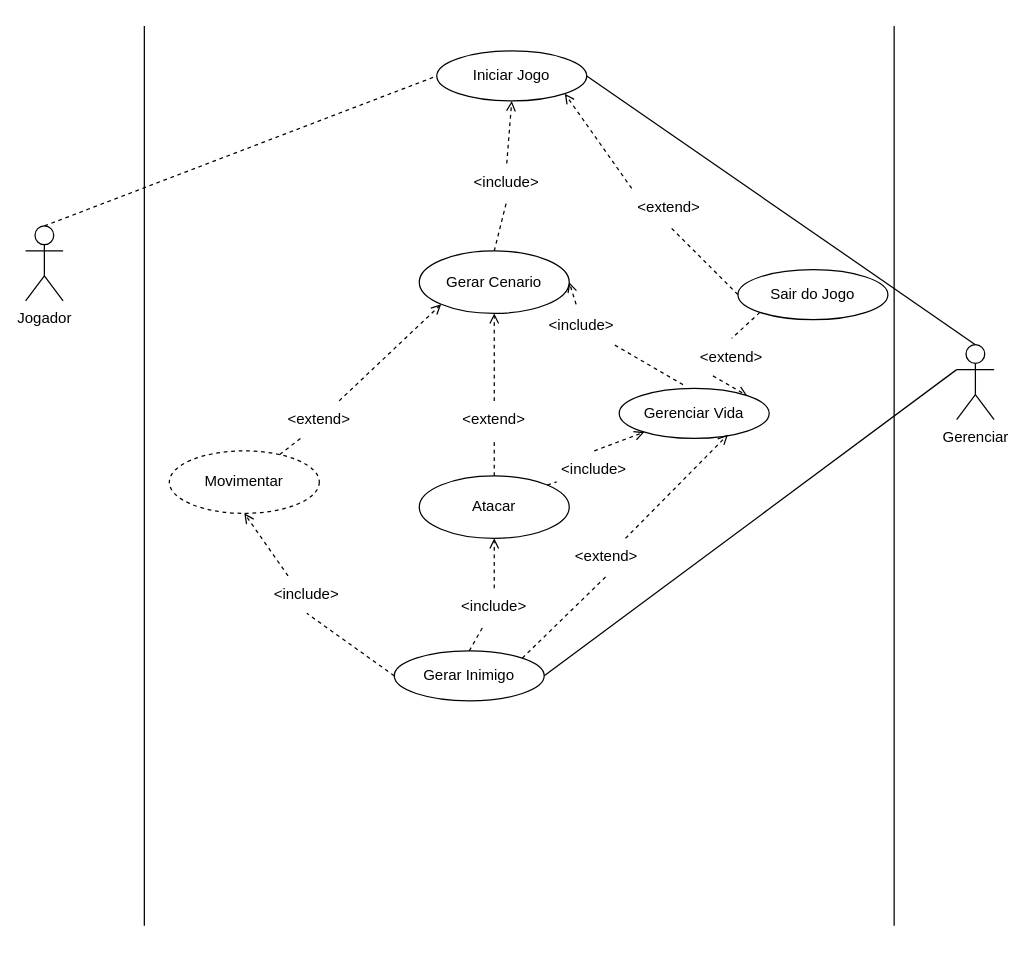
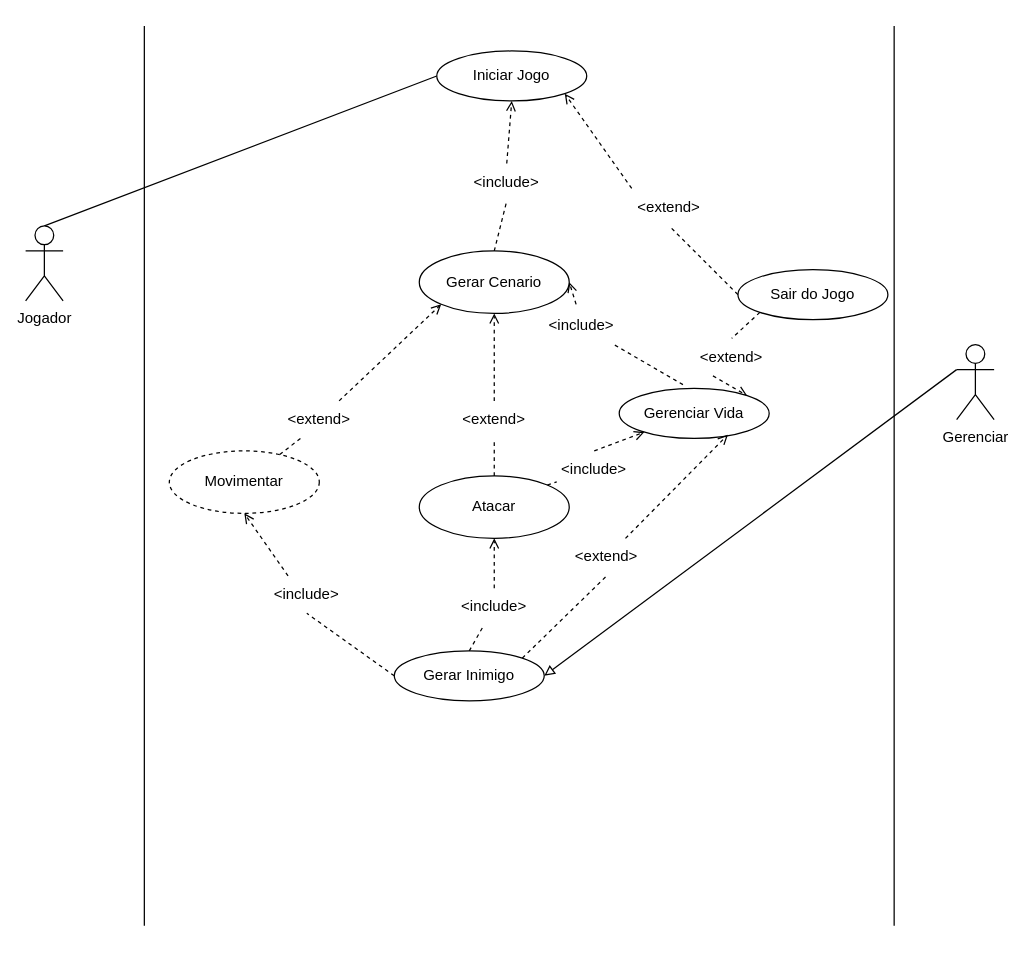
  <mxCell id="0" />
  <mxCell id="1" parent="0" />
- <mxCell id="2" style="rounded=0;orthogonalLoop=1;jettySize=auto;html=1;exitX=0.5;exitY=0;exitDx=0;exitDy=0;exitPerimeter=0;entryX=0;entryY=0.5;entryDx=0;entryDy=0;endArrow=none;endFill=0;dashed=1;" parent="1" source="3" target="9" edge="1"><mxGeometry relative="1" as="geometry" /></mxCell>
+ <mxCell id="2" style="rounded=0;orthogonalLoop=1;jettySize=auto;html=1;exitX=0.5;exitY=0;exitDx=0;exitDy=0;exitPerimeter=0;entryX=0;entryY=0.5;entryDx=0;entryDy=0;endArrow=none;endFill=0;" parent="1" source="3" target="9" edge="1"><mxGeometry relative="1" as="geometry" /></mxCell>
  <mxCell id="3" value="Jogador&lt;br&gt;" style="shape=umlActor;verticalLabelPosition=bottom;verticalAlign=top;html=1;outlineConnect=0;" parent="1" vertex="1"><mxGeometry x="20" y="180" width="30" height="60" as="geometry" /></mxCell>
- <mxCell id="4" style="rounded=0;orthogonalLoop=1;jettySize=auto;html=1;exitX=0.5;exitY=0;exitDx=0;exitDy=0;exitPerimeter=0;entryX=1;entryY=0.5;entryDx=0;entryDy=0;endArrow=none;endFill=0;" parent="1" source="6" target="9" edge="1"><mxGeometry relative="1" as="geometry" /></mxCell>
- <mxCell id="5" style="rounded=0;orthogonalLoop=1;jettySize=auto;html=1;exitX=0;exitY=0.333;exitDx=0;exitDy=0;exitPerimeter=0;entryX=1;entryY=0.5;entryDx=0;entryDy=0;endArrow=none;endFill=0;" parent="1" source="6" target="22" edge="1"><mxGeometry relative="1" as="geometry" /></mxCell>
+ <mxCell id="5" style="rounded=0;orthogonalLoop=1;jettySize=auto;html=1;exitX=0;exitY=0.333;exitDx=0;exitDy=0;exitPerimeter=0;entryX=1;entryY=0.5;entryDx=0;entryDy=0;endArrow=block;endFill=0;" parent="1" source="6" target="22" edge="1"><mxGeometry relative="1" as="geometry" /></mxCell>
  <mxCell id="6" value="Gerenciar" style="shape=umlActor;verticalLabelPosition=bottom;verticalAlign=top;html=1;outlineConnect=0;" parent="1" vertex="1"><mxGeometry x="765" y="275" width="30" height="60" as="geometry" /></mxCell>
  <mxCell id="7" value="" style="endArrow=none;html=1;rounded=0;" parent="1" edge="1"><mxGeometry width="50" height="50" relative="1" as="geometry"><mxPoint x="115" y="740" as="sourcePoint" /><mxPoint x="115" as="targetPoint" y="20" /></mxGeometry></mxCell>
  <mxCell id="8" value="" style="endArrow=none;html=1;rounded=0;" parent="1" edge="1"><mxGeometry width="50" height="50" relative="1" as="geometry"><mxPoint x="715" y="740" as="sourcePoint" /><mxPoint x="715" as="targetPoint" y="20" /></mxGeometry></mxCell>
  <mxCell id="9" value="Iniciar Jogo" style="ellipse;whiteSpace=wrap;html=1;" parent="1" vertex="1"><mxGeometry x="349" y="40" width="120" height="40" as="geometry" /></mxCell>
  <mxCell id="10" style="rounded=0;orthogonalLoop=1;jettySize=auto;html=1;exitX=0.25;exitY=1;exitDx=0;exitDy=0;entryX=1;entryY=0;entryDx=0;entryDy=0;dashed=1;endArrow=open;endFill=0;" parent="1" source="43" target="15" edge="1"><mxGeometry relative="1" as="geometry"><mxPoint x="565" y="305" as="sourcePoint" /></mxGeometry></mxCell>
  <mxCell id="11" value="Sair do Jogo" style="ellipse;whiteSpace=wrap;html=1;" parent="1" vertex="1"><mxGeometry x="590" y="215" width="120" height="40" as="geometry" /></mxCell>
  <mxCell id="12" value="" style="endArrow=open;html=1;rounded=0;entryX=1;entryY=1;entryDx=0;entryDy=0;endFill=0;dashed=1;exitX=0;exitY=0;exitDx=0;exitDy=0;" parent="1" source="39" target="9" edge="1"><mxGeometry width="50" height="50" relative="1" as="geometry"><mxPoint x="495" y="220" as="sourcePoint" /><mxPoint x="545" y="170" as="targetPoint" /></mxGeometry></mxCell>
  <mxCell id="13" value="Gerar Cenario" style="ellipse;whiteSpace=wrap;html=1;" parent="1" vertex="1"><mxGeometry x="335" y="200" width="120" height="50" as="geometry" /></mxCell>
  <mxCell id="14" style="rounded=0;orthogonalLoop=1;jettySize=auto;html=1;endArrow=open;endFill=0;dashed=1;exitX=0.5;exitY=0;exitDx=0;exitDy=0;" parent="1" source="29" target="15" edge="1"><mxGeometry relative="1" as="geometry"><mxPoint x="575" y="300" as="targetPoint" /></mxGeometry></mxCell>
  <mxCell id="15" value="Gerenciar Vida" style="ellipse;whiteSpace=wrap;html=1;" parent="1" vertex="1"><mxGeometry x="495" y="310" width="120" height="40" as="geometry" /></mxCell>
  <mxCell id="16" value="" style="endArrow=open;html=1;rounded=0;exitX=0.425;exitY=-0.075;exitDx=0;exitDy=0;dashed=1;endFill=0;exitPerimeter=0;entryX=1;entryY=0.5;entryDx=0;entryDy=0;" parent="1" source="27" target="13" edge="1"><mxGeometry width="50" height="50" relative="1" as="geometry"><mxPoint x="493.604" y="172.713" as="sourcePoint" /><mxPoint x="435" y="320" as="targetPoint" /></mxGeometry></mxCell>
  <mxCell id="17" value="Movimentar" style="ellipse;whiteSpace=wrap;html=1;dashed=1;" parent="1" vertex="1"><mxGeometry x="135" y="360" width="120" height="50" as="geometry" /></mxCell>
  <mxCell id="18" value="Atacar" style="ellipse;whiteSpace=wrap;html=1;" parent="1" vertex="1"><mxGeometry x="335" y="380" width="120" height="50" as="geometry" /></mxCell>
  <mxCell id="19" style="rounded=0;orthogonalLoop=1;jettySize=auto;html=1;exitX=0.5;exitY=0;exitDx=0;exitDy=0;endArrow=open;endFill=0;dashed=1;" parent="1" source="41" target="18" edge="1"><mxGeometry relative="1" as="geometry"><mxPoint x="525" y="300" as="targetPoint" /></mxGeometry></mxCell>
  <mxCell id="20" style="rounded=0;orthogonalLoop=1;jettySize=auto;html=1;exitX=0.25;exitY=0;exitDx=0;exitDy=0;entryX=0.5;entryY=1;entryDx=0;entryDy=0;dashed=1;endArrow=open;endFill=0;" parent="1" source="33" target="17" edge="1"><mxGeometry relative="1" as="geometry" /></mxCell>
  <mxCell id="21" style="rounded=0;orthogonalLoop=1;jettySize=auto;html=1;exitX=0.75;exitY=0;exitDx=0;exitDy=0;entryX=0.725;entryY=0.925;entryDx=0;entryDy=0;entryPerimeter=0;dashed=1;endArrow=open;endFill=0;" parent="1" source="45" target="15" edge="1"><mxGeometry relative="1" as="geometry" /></mxCell>
  <mxCell id="22" value="Gerar Inimigo" style="ellipse;whiteSpace=wrap;html=1;" parent="1" vertex="1"><mxGeometry x="315" y="520" width="120" height="40" as="geometry" /></mxCell>
  <mxCell id="23" value="" style="rounded=0;orthogonalLoop=1;jettySize=auto;html=1;entryX=0.5;entryY=1;entryDx=0;entryDy=0;endArrow=open;endFill=0;dashed=1;" parent="1" source="31" target="13" edge="1"><mxGeometry relative="1" as="geometry"><mxPoint x="478" y="310" as="sourcePoint" /><mxPoint x="438.477" y="189.991" as="targetPoint" /></mxGeometry></mxCell>
  <mxCell id="24" value="" style="rounded=0;orthogonalLoop=1;jettySize=auto;html=1;entryX=0;entryY=1;entryDx=0;entryDy=0;dashed=1;endArrow=open;endFill=0;" parent="1" source="35" target="13" edge="1"><mxGeometry relative="1" as="geometry"><mxPoint x="330" y="350" as="sourcePoint" /><mxPoint x="351.02" y="307.75" as="targetPoint" /></mxGeometry></mxCell>
  <mxCell id="25" value="" style="endArrow=open;html=1;rounded=0;exitX=0.5;exitY=0;exitDx=0;exitDy=0;dashed=1;endFill=0;entryX=0.5;entryY=1;entryDx=0;entryDy=0;" parent="1" source="37" target="9" edge="1"><mxGeometry width="50" height="50" relative="1" as="geometry"><mxPoint x="215" y="240" as="sourcePoint" /><mxPoint x="255" y="240" as="targetPoint" /></mxGeometry></mxCell>
  <mxCell id="26" value="" style="endArrow=none;html=1;rounded=0;exitX=0.425;exitY=-0.075;exitDx=0;exitDy=0;dashed=1;endFill=0;exitPerimeter=0;" parent="1" source="15" target="27" edge="1"><mxGeometry width="50" height="50" relative="1" as="geometry"><mxPoint x="576" y="367" as="sourcePoint" /><mxPoint x="420" y="80" as="targetPoint" /></mxGeometry></mxCell>
  <mxCell id="27" value="&amp;lt;include&amp;gt;" style="text;html=1;strokeColor=none;fillColor=none;align=center;verticalAlign=middle;whiteSpace=wrap;rounded=0;rotation=0;" parent="1" vertex="1"><mxGeometry x="435" y="245" width="60" height="30" as="geometry" /></mxCell>
  <mxCell id="28" value="" style="rounded=0;orthogonalLoop=1;jettySize=auto;html=1;endArrow=none;endFill=0;dashed=1;exitX=1;exitY=0;exitDx=0;exitDy=0;" parent="1" source="18" target="29" edge="1"><mxGeometry relative="1" as="geometry"><mxPoint x="557" y="507" as="sourcePoint" /><mxPoint x="580" y="410" as="targetPoint" /></mxGeometry></mxCell>
  <mxCell id="29" value="&amp;lt;include&amp;gt;" style="text;html=1;strokeColor=none;fillColor=none;align=center;verticalAlign=middle;whiteSpace=wrap;rounded=0;rotation=0;" parent="1" vertex="1"><mxGeometry x="445" y="360" width="60" height="30" as="geometry" /></mxCell>
  <mxCell id="30" value="" style="rounded=0;orthogonalLoop=1;jettySize=auto;html=1;entryX=0.5;entryY=1;entryDx=0;entryDy=0;endArrow=none;endFill=0;dashed=1;" parent="1" source="18" target="31" edge="1"><mxGeometry relative="1" as="geometry"><mxPoint x="509" y="500" as="sourcePoint" /><mxPoint x="409" y="80" as="targetPoint" /></mxGeometry></mxCell>
  <mxCell id="31" value="&amp;lt;extend&amp;gt;" style="text;html=1;strokeColor=none;fillColor=none;align=center;verticalAlign=middle;whiteSpace=wrap;rounded=0;rotation=0;" parent="1" vertex="1"><mxGeometry x="365" y="320" width="60" height="30" as="geometry" /></mxCell>
  <mxCell id="32" value="" style="rounded=0;orthogonalLoop=1;jettySize=auto;html=1;exitX=0;exitY=0.5;exitDx=0;exitDy=0;entryX=0.5;entryY=1;entryDx=0;entryDy=0;dashed=1;endArrow=none;endFill=0;" parent="1" source="22" target="33" edge="1"><mxGeometry relative="1" as="geometry"><mxPoint x="445" y="620" as="sourcePoint" /><mxPoint x="409" y="515" as="targetPoint" /></mxGeometry></mxCell>
  <mxCell id="33" value="&amp;lt;include&amp;gt;" style="text;html=1;strokeColor=none;fillColor=none;align=center;verticalAlign=middle;whiteSpace=wrap;rounded=0;rotation=0;" parent="1" vertex="1"><mxGeometry x="215" y="460" width="60" height="30" as="geometry" /></mxCell>
  <mxCell id="34" value="" style="rounded=0;orthogonalLoop=1;jettySize=auto;html=1;entryX=0.25;entryY=1;entryDx=0;entryDy=0;dashed=1;endArrow=none;endFill=0;" parent="1" source="17" target="35" edge="1"><mxGeometry relative="1" as="geometry"><mxPoint x="351" y="490" as="sourcePoint" /><mxPoint x="383" y="76" as="targetPoint" /></mxGeometry></mxCell>
  <mxCell id="35" value="&amp;lt;extend&amp;gt;" style="text;html=1;strokeColor=none;fillColor=none;align=center;verticalAlign=middle;whiteSpace=wrap;rounded=0;rotation=0;" parent="1" vertex="1"><mxGeometry x="225" y="320" width="60" height="30" as="geometry" /></mxCell>
  <mxCell id="36" value="" style="endArrow=none;html=1;rounded=0;exitX=0.5;exitY=0;exitDx=0;exitDy=0;dashed=1;endFill=0;entryX=0.5;entryY=1;entryDx=0;entryDy=0;" parent="1" source="13" target="37" edge="1"><mxGeometry width="50" height="50" relative="1" as="geometry"><mxPoint x="289" y="310" as="sourcePoint" /><mxPoint x="367" y="74" as="targetPoint" /></mxGeometry></mxCell>
  <mxCell id="37" value="&amp;lt;include&amp;gt;" style="text;html=1;strokeColor=none;fillColor=none;align=center;verticalAlign=middle;whiteSpace=wrap;rounded=0;rotation=0;" parent="1" vertex="1"><mxGeometry x="375" y="130" width="60" height="30" as="geometry" /></mxCell>
  <mxCell id="38" value="" style="endArrow=none;html=1;rounded=0;entryX=0.5;entryY=1;entryDx=0;entryDy=0;endFill=0;dashed=1;exitX=0;exitY=0.5;exitDx=0;exitDy=0;" parent="1" source="11" target="39" edge="1"><mxGeometry width="50" height="50" relative="1" as="geometry"><mxPoint x="595" y="290" as="sourcePoint" /><mxPoint x="451" y="74" as="targetPoint" /></mxGeometry></mxCell>
  <mxCell id="39" value="&amp;lt;extend&amp;gt;" style="text;html=1;strokeColor=none;fillColor=none;align=center;verticalAlign=middle;whiteSpace=wrap;rounded=0;rotation=0;" parent="1" vertex="1"><mxGeometry x="505" y="150" width="60" height="30" as="geometry" /></mxCell>
  <mxCell id="40" value="" style="rounded=0;orthogonalLoop=1;jettySize=auto;html=1;exitX=0.5;exitY=0;exitDx=0;exitDy=0;endArrow=none;endFill=0;dashed=1;" parent="1" source="22" target="41" edge="1"><mxGeometry relative="1" as="geometry"><mxPoint x="455" y="630" as="sourcePoint" /><mxPoint x="501" y="549" as="targetPoint" /></mxGeometry></mxCell>
  <mxCell id="41" value="&amp;lt;include&amp;gt;" style="text;html=1;strokeColor=none;fillColor=none;align=center;verticalAlign=middle;whiteSpace=wrap;rounded=0;rotation=0;" parent="1" vertex="1"><mxGeometry x="365" y="470" width="60" height="30" as="geometry" /></mxCell>
  <mxCell id="42" value="" style="rounded=0;orthogonalLoop=1;jettySize=auto;html=1;exitX=0;exitY=1;exitDx=0;exitDy=0;entryX=0.5;entryY=0;entryDx=0;entryDy=0;dashed=1;endArrow=none;endFill=0;" parent="1" source="11" target="43" edge="1"><mxGeometry relative="1" as="geometry"><mxPoint x="577" y="259" as="sourcePoint" /><mxPoint x="557" y="336" as="targetPoint" /></mxGeometry></mxCell>
  <mxCell id="43" value="&amp;lt;extend&amp;gt;" style="text;html=1;strokeColor=none;fillColor=none;align=center;verticalAlign=middle;whiteSpace=wrap;rounded=0;" parent="1" vertex="1"><mxGeometry x="555" y="270" width="60" height="30" as="geometry" /></mxCell>
  <mxCell id="44" value="" style="rounded=0;orthogonalLoop=1;jettySize=auto;html=1;exitX=1;exitY=0;exitDx=0;exitDy=0;entryX=0.5;entryY=1;entryDx=0;entryDy=0;dashed=1;endArrow=none;endFill=0;" parent="1" source="22" target="45" edge="1"><mxGeometry relative="1" as="geometry"><mxPoint x="467" y="736" as="sourcePoint" /><mxPoint x="532" y="387" as="targetPoint" /></mxGeometry></mxCell>
  <mxCell id="45" value="&amp;lt;extend&amp;gt;" style="text;html=1;strokeColor=none;fillColor=none;align=center;verticalAlign=middle;whiteSpace=wrap;rounded=0;" parent="1" vertex="1"><mxGeometry x="455" y="430" width="60" height="30" as="geometry" /></mxCell>
